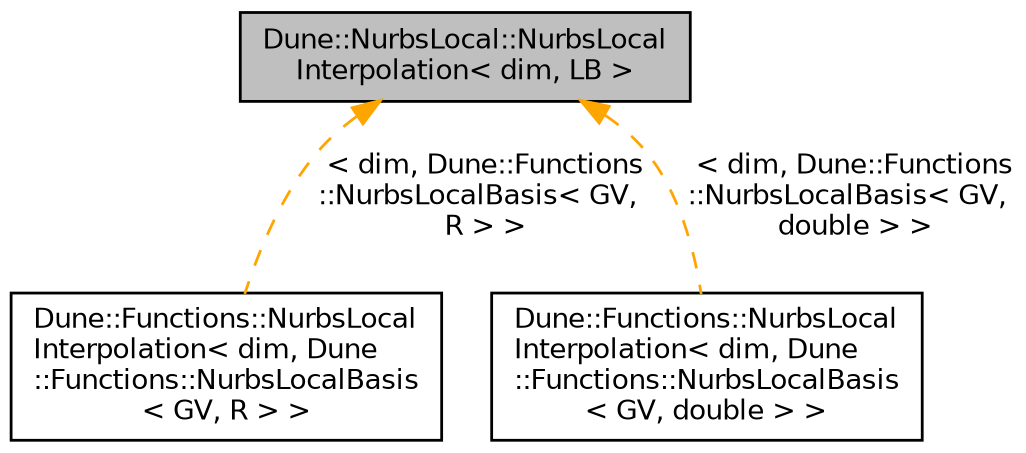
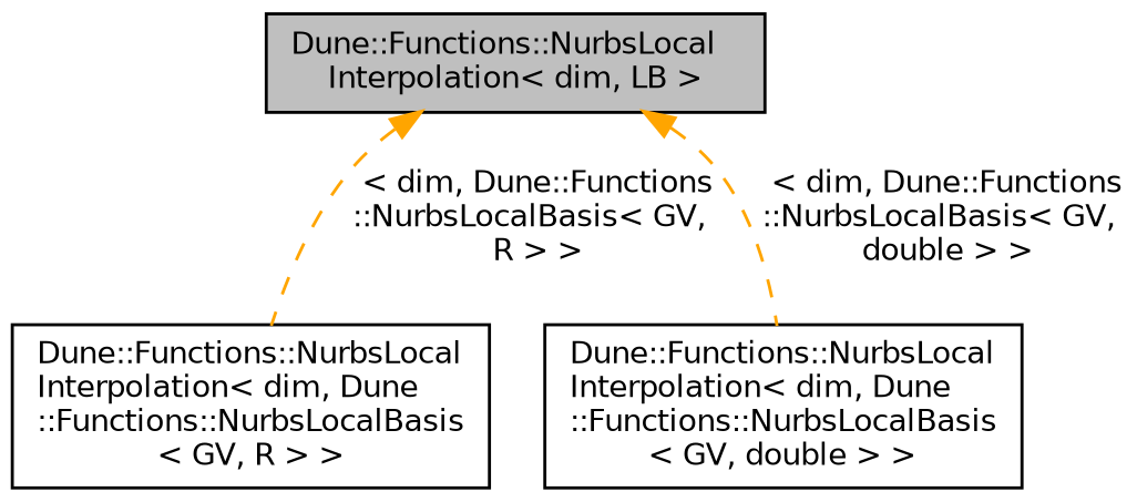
  digraph {
    rankdir=TB
    node [color=black fillcolor=white fontname=Helvetica fontsize=10 shape=record style=filled]
    edge [color=orange dir=back fontname=Helvetica fontsize=10 labelfontname=Helvetica labelfontsize=10 style=dashed]
-   n1 [fillcolor=grey75 fontcolor=black height=0.2 label="Dune::NurbsLocal::NurbsLocal\lInterpolation\< dim, LB \>" width=0.4]
+   n1 [fillcolor=grey75 fontcolor=black height=0.2 label="Dune::Functions::NurbsLocal\lInterpolation\< dim, LB \>" width=0.4]
    n2 [height=0.2 label="Dune::Functions::NurbsLocal\lInterpolation\< dim, Dune\l::Functions::NurbsLocalBasis\l\< GV, R \> \>" width=0.4]
    n3 [height=0.2 label="Dune::Functions::NurbsLocal\lInterpolation\< dim, Dune\l::Functions::NurbsLocalBasis\l\< GV, double \> \>" width=0.4]
    n1 -> n2 [label=" \< dim, Dune::Functions\l::NurbsLocalBasis\< GV,\l R \> \>"]
    n1 -> n3 [label=" \< dim, Dune::Functions\l::NurbsLocalBasis\< GV,\l double \> \>"]
  }
